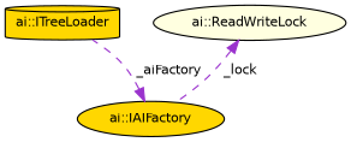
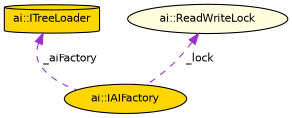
  digraph {
    node [color=black fillcolor=gold fontname=Helvetica fontsize=10 shape=ellipse style=filled]
    edge [color=darkorchid3 dir=back fontname=Helvetica fontsize=10 labelfontname=Helvetica labelfontsize=10 style=dashed]
    n1 [fontcolor=black height=0.2 label="ai::ITreeLoader" shape=cylinder width=0.4]
    n2 [fillcolor=lightyellow height=0.2 label="ai::ReadWriteLock" width=0.4]
    n3 [height=0.2 label="ai::IAIFactory" width=0.4]
    n2 -> n3 [label=" _lock"]
-   n3 -> n1 [label=" _aiFactory"]
+   n1 -> n3 [label=" _aiFactory"]
  }
